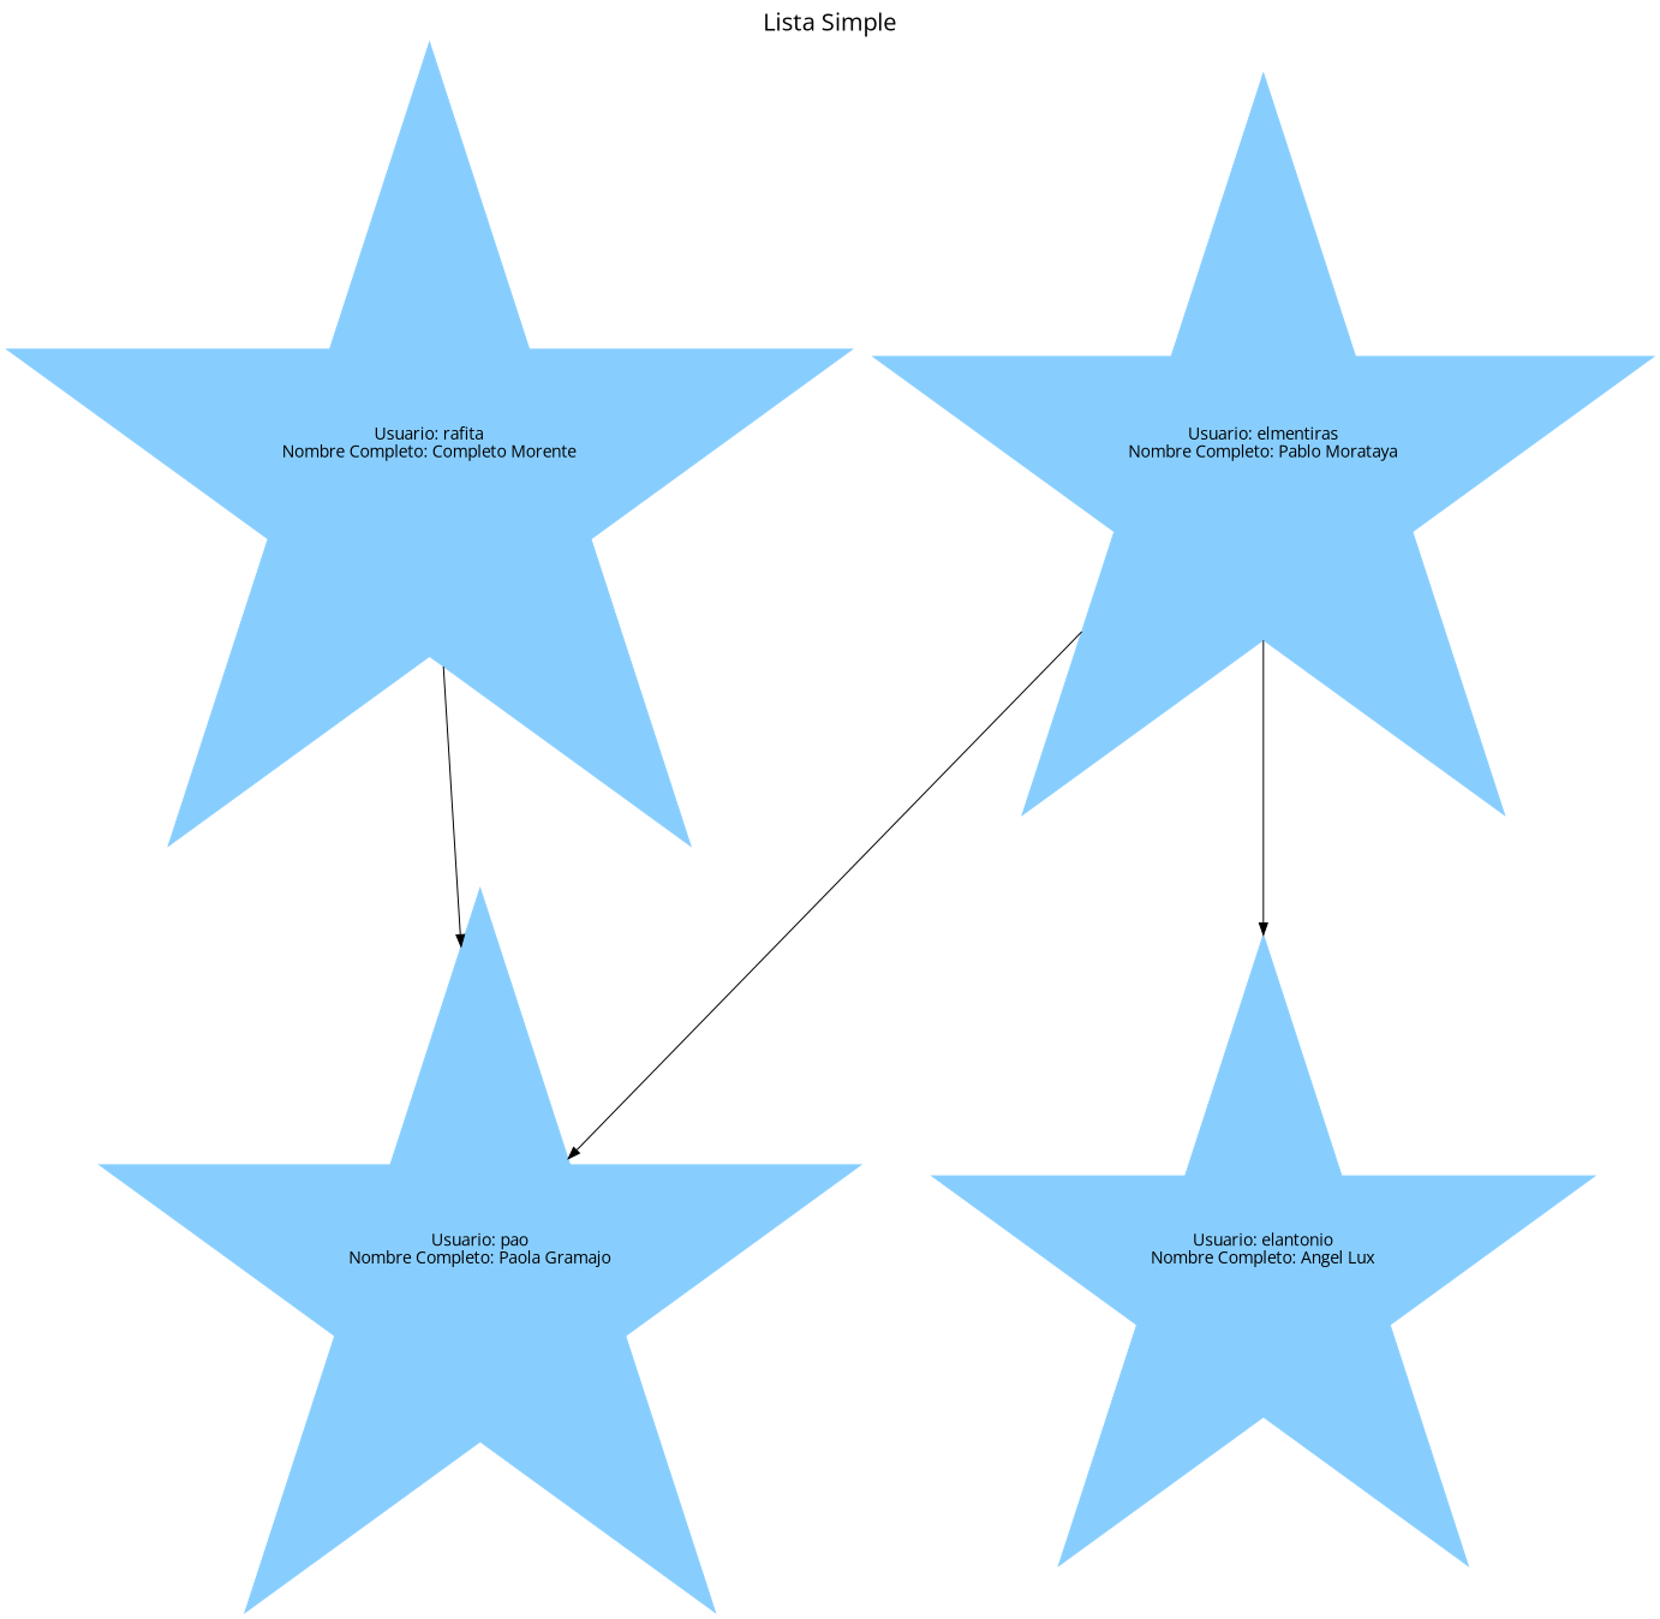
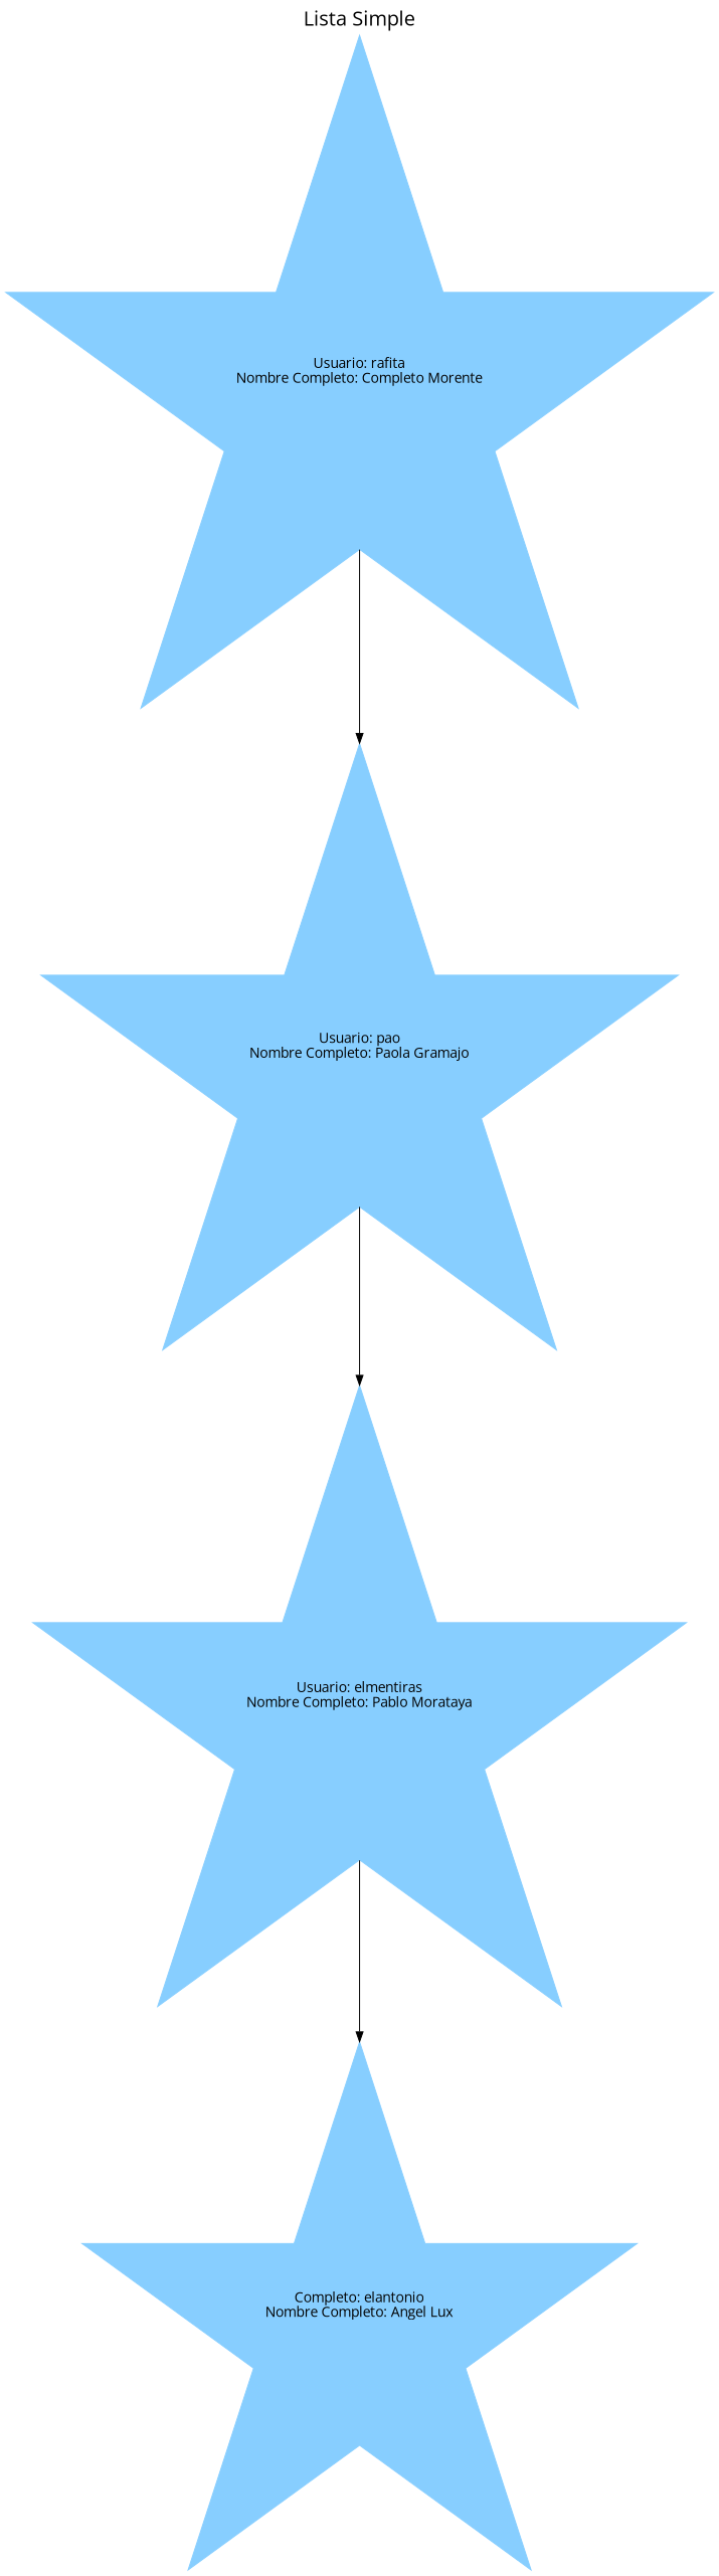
  digraph {
    compound=true
    fontname="Open Sans"
    fontsize=20
    label="Lista Simple"
    labelloc=t
    rankdir=TB
    node [color=skyblue1 fontcolor=black fontname="Open Sans" shape=star style=filled]
    edge [fontname="Open Sans"]
    n1 [label="Usuario: rafita\n Nombre Completo: Completo Morente "]
    n2 [label="Usuario: pao\n Nombre Completo: Paola Gramajo "]
    n3 [label="Usuario: elmentiras\n Nombre Completo: Pablo Morataya "]
-   n4 [label="Usuario: elantonio\n Nombre Completo: Angel Lux "]
+   n4 [label="Completo: elantonio\n Nombre Completo: Angel Lux "]
    n1 -> n2
-   n3 -> n2
+   n2 -> n3
    n3 -> n4
  }
